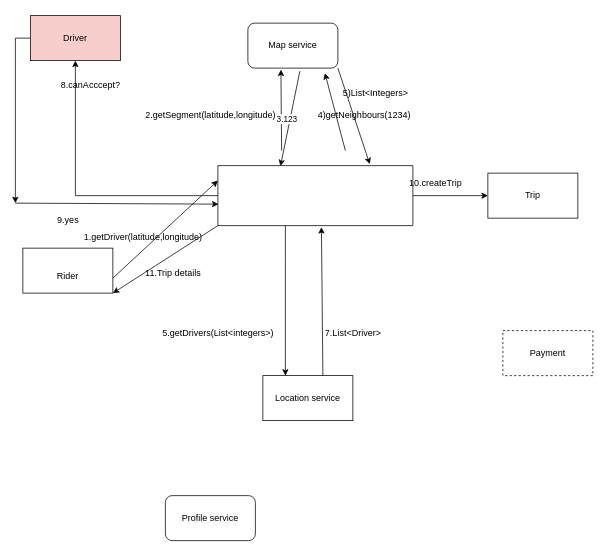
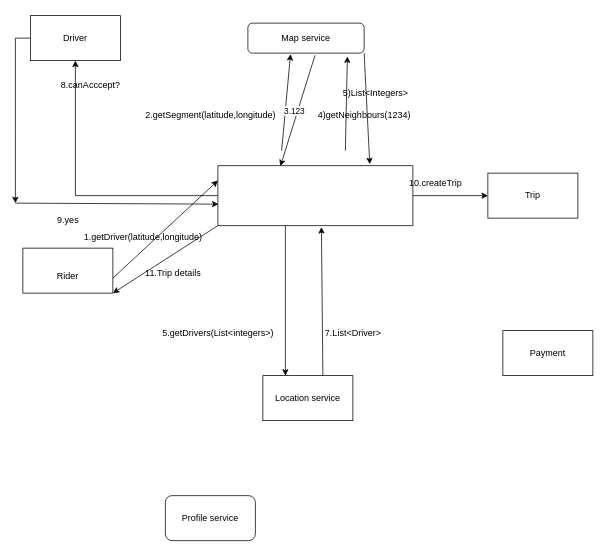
  <mxCell id="0" />
  <mxCell id="1" parent="0" />
  <mxCell id="2" value="Rider" style="rounded=0;whiteSpace=wrap;html=1;spacingTop=14;" vertex="1" parent="1"><mxGeometry x="30" y="330" width="120" height="60" as="geometry" /></mxCell>
  <mxCell id="3" style="edgeStyle=orthogonalEdgeStyle;rounded=0;orthogonalLoop=1;jettySize=auto;html=1;" edge="1" parent="1" source="4"><mxGeometry relative="1" as="geometry"><mxPoint x="20" y="270" as="targetPoint" /></mxGeometry></mxCell>
- <mxCell id="4" value="Driver" style="rounded=0;whiteSpace=wrap;html=1;fillColor=#f8cecc;" vertex="1" parent="1"><mxGeometry x="40" y="20" width="120" height="60" as="geometry" /></mxCell>
+ <mxCell id="4" value="Driver" style="rounded=0;whiteSpace=wrap;html=1;" vertex="1" parent="1"><mxGeometry x="40" y="20" width="120" height="60" as="geometry" /></mxCell>
  <mxCell id="5" style="edgeStyle=orthogonalEdgeStyle;rounded=0;orthogonalLoop=1;jettySize=auto;html=1;entryX=0.25;entryY=0;entryDx=0;entryDy=0;" edge="1" parent="1" source="8" target="12"><mxGeometry relative="1" as="geometry"><Array as="points"><mxPoint x="380" y="350" /><mxPoint x="380" y="350" /></Array></mxGeometry></mxCell>
  <mxCell id="6" style="edgeStyle=orthogonalEdgeStyle;rounded=0;orthogonalLoop=1;jettySize=auto;html=1;entryX=0.5;entryY=1;entryDx=0;entryDy=0;" edge="1" parent="1" source="8" target="4"><mxGeometry relative="1" as="geometry" /></mxCell>
  <mxCell id="7" value="" style="edgeStyle=orthogonalEdgeStyle;rounded=0;orthogonalLoop=1;jettySize=auto;html=1;" edge="1" parent="1" source="8" target="13"><mxGeometry relative="1" as="geometry" /></mxCell>
  <mxCell id="8" value="" style="swimlane;startSize=0;" vertex="1" parent="1"><mxGeometry x="290" y="220" width="260" height="80" as="geometry" /></mxCell>
  <mxCell id="9" value="" style="endArrow=classic;html=1;rounded=0;entryX=0;entryY=0.25;entryDx=0;entryDy=0;" edge="1" parent="1" target="8"><mxGeometry width="50" height="50" relative="1" as="geometry"><mxPoint x="150" y="370" as="sourcePoint" /><mxPoint x="200" y="320" as="targetPoint" /></mxGeometry></mxCell>
  <mxCell id="10" value="1.getDriver(latitude,longitude)" style="text;html=1;align=center;verticalAlign=middle;resizable=0;points=[];autosize=1;strokeColor=none;fillColor=none;" vertex="1" parent="1"><mxGeometry x="100" y="300" width="180" height="30" as="geometry" /></mxCell>
- <mxCell id="11" value="Map service" style="rounded=1;whiteSpace=wrap;html=1;" vertex="1" parent="1"><mxGeometry x="330" y="30" width="120" height="60" as="geometry" /></mxCell>
+ <mxCell id="11" value="Map service" style="rounded=1;whiteSpace=wrap;html=1;" vertex="1" parent="1"><mxGeometry x="330" y="30" width="155" height="40" as="geometry" /></mxCell>
  <mxCell id="12" value="Location service" style="rounded=0;whiteSpace=wrap;html=1;" vertex="1" parent="1"><mxGeometry x="350" y="500" width="120" height="60" as="geometry" /></mxCell>
  <mxCell id="13" value="Trip" style="rounded=0;whiteSpace=wrap;html=1;" vertex="1" parent="1"><mxGeometry x="650" y="230" width="120" height="60" as="geometry" /></mxCell>
- <mxCell id="14" value="Payment" style="rounded=0;whiteSpace=wrap;html=1;dashed=1;" vertex="1" parent="1"><mxGeometry x="670" y="440" width="120" height="60" as="geometry" /></mxCell>
+ <mxCell id="14" value="Payment" style="rounded=0;whiteSpace=wrap;html=1;" vertex="1" parent="1"><mxGeometry x="670" y="440" width="120" height="60" as="geometry" /></mxCell>
  <mxCell id="15" value="" style="endArrow=classic;html=1;rounded=0;entryX=0.367;entryY=1.033;entryDx=0;entryDy=0;entryPerimeter=0;" edge="1" parent="1" target="11"><mxGeometry width="50" height="50" relative="1" as="geometry"><mxPoint x="375" y="200" as="sourcePoint" /><mxPoint x="425" y="150" as="targetPoint" /><Array as="points" /></mxGeometry></mxCell>
  <mxCell id="16" value="2.getSegment(latitude,longitude)" style="text;html=1;align=center;verticalAlign=middle;resizable=0;points=[];autosize=1;strokeColor=none;fillColor=none;" vertex="1" parent="1"><mxGeometry x="180" y="138" width="200" height="30" as="geometry" /></mxCell>
  <mxCell id="17" value="" style="endArrow=classic;html=1;rounded=0;exitX=0.578;exitY=1.067;exitDx=0;exitDy=0;exitPerimeter=0;entryX=0.321;entryY=0.008;entryDx=0;entryDy=0;entryPerimeter=0;" edge="1" parent="1" source="11" target="8"><mxGeometry width="50" height="50" relative="1" as="geometry"><mxPoint x="420" y="140" as="sourcePoint" /><mxPoint x="470" y="90" as="targetPoint" /></mxGeometry></mxCell>
  <mxCell id="18" value="3.123" style="edgeLabel;html=1;align=center;verticalAlign=middle;resizable=0;points=[];" vertex="1" connectable="0" parent="17"><mxGeometry x="0.018" y="-5" relative="1" as="geometry"><mxPoint as="offset" /></mxGeometry></mxCell>
  <mxCell id="19" value="" style="endArrow=classic;html=1;rounded=0;entryX=0.856;entryY=1.111;entryDx=0;entryDy=0;entryPerimeter=0;" edge="1" parent="1" target="11"><mxGeometry width="50" height="50" relative="1" as="geometry"><mxPoint x="460" y="200" as="sourcePoint" /><mxPoint x="420" y="100" as="targetPoint" /></mxGeometry></mxCell>
  <mxCell id="20" value="4)getNeighbours(1234)" style="text;html=1;align=center;verticalAlign=middle;resizable=0;points=[];autosize=1;strokeColor=none;fillColor=none;" vertex="1" parent="1"><mxGeometry x="410" y="138" width="150" height="30" as="geometry" /></mxCell>
  <mxCell id="21" value="" style="endArrow=classic;html=1;rounded=0;exitX=1;exitY=1;exitDx=0;exitDy=0;entryX=0.779;entryY=-0.025;entryDx=0;entryDy=0;entryPerimeter=0;" edge="1" parent="1" source="11" target="8"><mxGeometry width="50" height="50" relative="1" as="geometry"><mxPoint x="500" y="140" as="sourcePoint" /><mxPoint x="550" y="90" as="targetPoint" /></mxGeometry></mxCell>
  <mxCell id="22" value="5)List&amp;lt;Integers&amp;gt;" style="text;html=1;align=center;verticalAlign=middle;resizable=0;points=[];autosize=1;strokeColor=none;fillColor=none;" vertex="1" parent="1"><mxGeometry x="445" y="108" width="110" height="30" as="geometry" /></mxCell>
  <mxCell id="23" value="5.getDrivers(List&amp;lt;integers&amp;gt;)" style="text;html=1;align=center;verticalAlign=middle;resizable=0;points=[];autosize=1;strokeColor=none;fillColor=none;" vertex="1" parent="1"><mxGeometry x="205" y="428" width="170" height="30" as="geometry" /></mxCell>
  <mxCell id="24" value="7.List&amp;lt;Driver&amp;gt;" style="text;html=1;align=center;verticalAlign=middle;resizable=0;points=[];autosize=1;strokeColor=none;fillColor=none;" vertex="1" parent="1"><mxGeometry x="420" y="428" width="100" height="30" as="geometry" /></mxCell>
  <mxCell id="25" value="8.canAcccept?" style="text;html=1;align=center;verticalAlign=middle;resizable=0;points=[];autosize=1;strokeColor=none;fillColor=none;" vertex="1" parent="1"><mxGeometry x="70" y="98" width="100" height="30" as="geometry" /></mxCell>
  <mxCell id="26" value="" style="endArrow=classic;html=1;rounded=0;entryX=0.003;entryY=0.642;entryDx=0;entryDy=0;entryPerimeter=0;" edge="1" parent="1" target="8"><mxGeometry width="50" height="50" relative="1" as="geometry"><mxPoint x="20" y="270" as="sourcePoint" /><mxPoint x="70" y="220" as="targetPoint" /></mxGeometry></mxCell>
  <mxCell id="27" value="9.yes" style="text;html=1;align=center;verticalAlign=middle;resizable=0;points=[];autosize=1;strokeColor=none;fillColor=none;" vertex="1" parent="1"><mxGeometry x="65" y="278" width="50" height="30" as="geometry" /></mxCell>
  <mxCell id="28" value="10.createTrip" style="text;html=1;align=center;verticalAlign=middle;resizable=0;points=[];autosize=1;strokeColor=none;fillColor=none;" vertex="1" parent="1"><mxGeometry x="535" y="228" width="90" height="30" as="geometry" /></mxCell>
  <mxCell id="29" value="" style="endArrow=classic;html=1;rounded=0;exitX=0;exitY=1;exitDx=0;exitDy=0;entryX=1;entryY=1;entryDx=0;entryDy=0;" edge="1" parent="1" source="8" target="2"><mxGeometry width="50" height="50" relative="1" as="geometry"><mxPoint x="340" y="270" as="sourcePoint" /><mxPoint x="390" y="220" as="targetPoint" /></mxGeometry></mxCell>
  <mxCell id="30" value="11.Trip details" style="text;html=1;align=center;verticalAlign=middle;resizable=0;points=[];autosize=1;strokeColor=none;fillColor=none;" vertex="1" parent="1"><mxGeometry x="180" y="348" width="100" height="30" as="geometry" /></mxCell>
  <mxCell id="31" value="" style="endArrow=classic;html=1;rounded=0;entryX=0.531;entryY=1.025;entryDx=0;entryDy=0;entryPerimeter=0;" edge="1" parent="1" target="8"><mxGeometry width="50" height="50" relative="1" as="geometry"><mxPoint x="430" y="500" as="sourcePoint" /><mxPoint x="480" y="450" as="targetPoint" /></mxGeometry></mxCell>
  <mxCell id="32" value="Profile service" style="rounded=1;whiteSpace=wrap;html=1;" vertex="1" parent="1"><mxGeometry x="220" y="660" width="120" height="60" as="geometry" /></mxCell>
